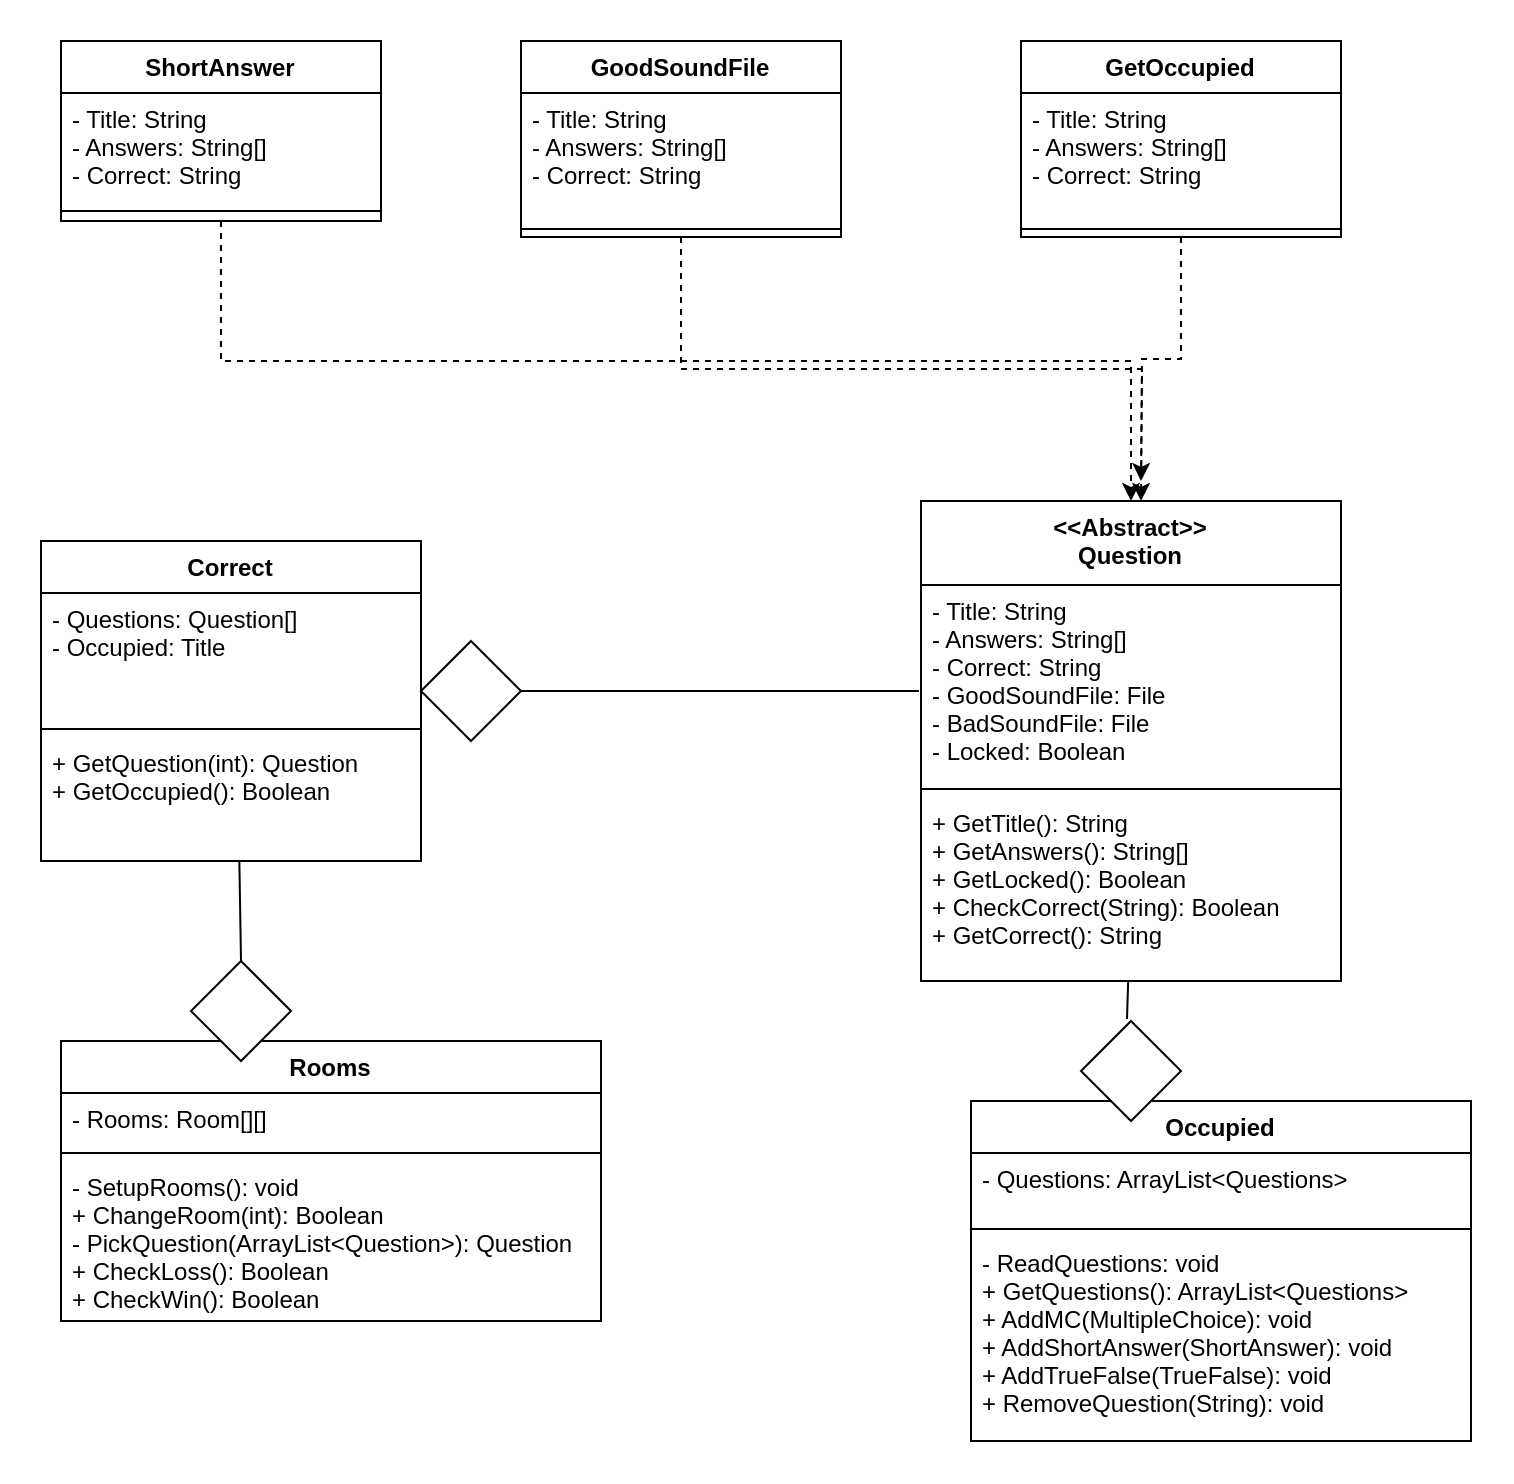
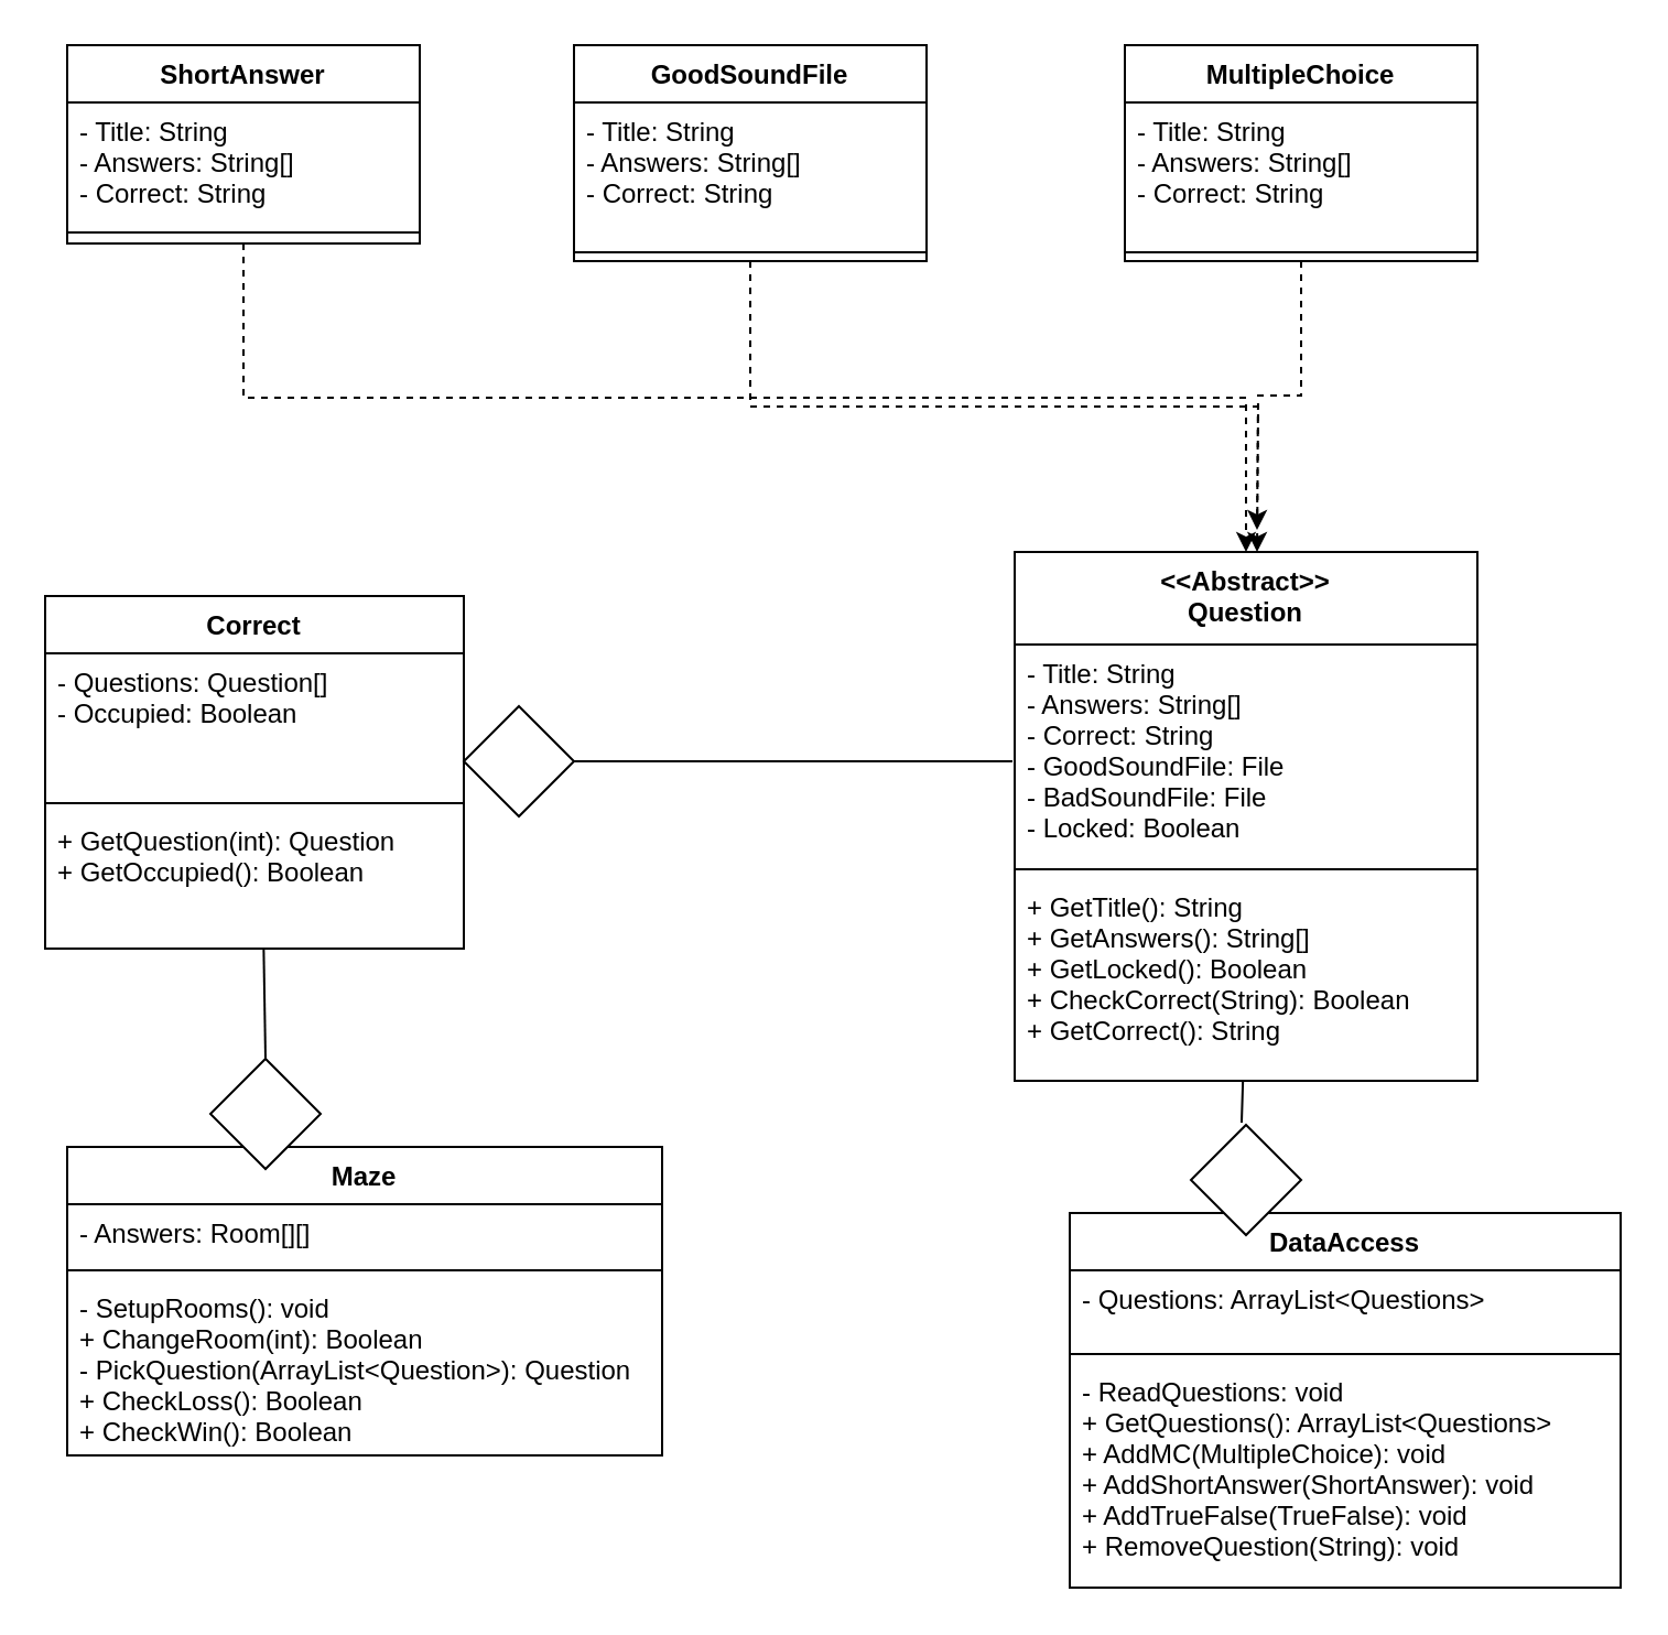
  <mxCell id="0" />
  <mxCell id="1" parent="0" />
- <mxCell id="2" value="Rooms" style="swimlane;fontStyle=1;align=center;verticalAlign=top;childLayout=stackLayout;horizontal=1;startSize=26;horizontalStack=0;resizeParent=1;resizeParentMax=0;resizeLast=0;collapsible=1;marginBottom=0;" parent="1" vertex="1"><mxGeometry x="30" y="520" width="270" height="140" as="geometry" /></mxCell>
- <mxCell id="3" value="- Rooms: Room[][]" style="text;strokeColor=none;fillColor=none;align=left;verticalAlign=top;spacingLeft=4;spacingRight=4;overflow=hidden;rotatable=0;points=[[0,0.5],[1,0.5]];portConstraint=eastwest;" parent="2" vertex="1"><mxGeometry y="26" width="270" height="26" as="geometry" /></mxCell>
+ <mxCell id="2" value="Maze" style="swimlane;fontStyle=1;align=center;verticalAlign=top;childLayout=stackLayout;horizontal=1;startSize=26;horizontalStack=0;resizeParent=1;resizeParentMax=0;resizeLast=0;collapsible=1;marginBottom=0;" parent="1" vertex="1"><mxGeometry x="30" y="520" width="270" height="140" as="geometry" /></mxCell>
+ <mxCell id="3" value="- Answers: Room[][]" style="text;strokeColor=none;fillColor=none;align=left;verticalAlign=top;spacingLeft=4;spacingRight=4;overflow=hidden;rotatable=0;points=[[0,0.5],[1,0.5]];portConstraint=eastwest;" parent="2" vertex="1"><mxGeometry y="26" width="270" height="26" as="geometry" /></mxCell>
  <mxCell id="4" value="" style="line;strokeWidth=1;fillColor=none;align=left;verticalAlign=middle;spacingTop=-1;spacingLeft=3;spacingRight=3;rotatable=0;labelPosition=right;points=[];portConstraint=eastwest;" parent="2" vertex="1"><mxGeometry y="52" width="270" height="8" as="geometry" /></mxCell>
  <mxCell id="5" value="- SetupRooms(): void&#10;+ ChangeRoom(int): Boolean&#10;- PickQuestion(ArrayList&lt;Question&gt;): Question&#10;+ CheckLoss(): Boolean&#10;+ CheckWin(): Boolean" style="text;strokeColor=none;fillColor=none;align=left;verticalAlign=top;spacingLeft=4;spacingRight=4;overflow=hidden;rotatable=0;points=[[0,0.5],[1,0.5]];portConstraint=eastwest;" parent="2" vertex="1"><mxGeometry y="60" width="270" height="80" as="geometry" /></mxCell>
  <mxCell id="6" value="Correct" style="swimlane;fontStyle=1;align=center;verticalAlign=top;childLayout=stackLayout;horizontal=1;startSize=26;horizontalStack=0;resizeParent=1;resizeParentMax=0;resizeLast=0;collapsible=1;marginBottom=0;" parent="1" vertex="1"><mxGeometry x="20" y="270" width="190" height="160" as="geometry" /></mxCell>
- <mxCell id="7" value="- Questions: Question[]&#10;- Occupied: Title" style="text;strokeColor=none;fillColor=none;align=left;verticalAlign=top;spacingLeft=4;spacingRight=4;overflow=hidden;rotatable=0;points=[[0,0.5],[1,0.5]];portConstraint=eastwest;" parent="6" vertex="1"><mxGeometry y="26" width="190" height="64" as="geometry" /></mxCell>
+ <mxCell id="7" value="- Questions: Question[]&#10;- Occupied: Boolean" style="text;strokeColor=none;fillColor=none;align=left;verticalAlign=top;spacingLeft=4;spacingRight=4;overflow=hidden;rotatable=0;points=[[0,0.5],[1,0.5]];portConstraint=eastwest;" parent="6" vertex="1"><mxGeometry y="26" width="190" height="64" as="geometry" /></mxCell>
  <mxCell id="8" value="" style="line;strokeWidth=1;fillColor=none;align=left;verticalAlign=middle;spacingTop=-1;spacingLeft=3;spacingRight=3;rotatable=0;labelPosition=right;points=[];portConstraint=eastwest;" parent="6" vertex="1"><mxGeometry y="90" width="190" height="8" as="geometry" /></mxCell>
  <mxCell id="9" value="+ GetQuestion(int): Question&#10;+ GetOccupied(): Boolean" style="text;strokeColor=none;fillColor=none;align=left;verticalAlign=top;spacingLeft=4;spacingRight=4;overflow=hidden;rotatable=0;points=[[0,0.5],[1,0.5]];portConstraint=eastwest;" parent="6" vertex="1"><mxGeometry y="98" width="190" height="62" as="geometry" /></mxCell>
  <mxCell id="10" value="" style="rhombus;whiteSpace=wrap;html=1;" parent="1" vertex="1"><mxGeometry x="95" y="480" width="50" height="50" as="geometry" /></mxCell>
  <mxCell id="11" value="" style="endArrow=none;html=1;entryX=0.522;entryY=1.006;entryDx=0;entryDy=0;entryPerimeter=0;exitX=0.5;exitY=0;exitDx=0;exitDy=0;" parent="1" source="10" target="9" edge="1"><mxGeometry width="50" height="50" relative="1" as="geometry"><mxPoint x="123.159" y="520" as="sourcePoint" /><mxPoint x="128.87" y="429.628" as="targetPoint" /></mxGeometry></mxCell>
  <mxCell id="12" value="" style="endArrow=none;html=1;exitX=1;exitY=0.5;exitDx=0;exitDy=0;" parent="1" source="17" edge="1"><mxGeometry width="50" height="50" relative="1" as="geometry"><mxPoint x="320" y="375" as="sourcePoint" /><mxPoint x="459" y="345" as="targetPoint" /></mxGeometry></mxCell>
  <mxCell id="13" value="&lt;&lt;Abstract&gt;&gt;&#10;Question" style="swimlane;fontStyle=1;align=center;verticalAlign=top;childLayout=stackLayout;horizontal=1;startSize=42;horizontalStack=0;resizeParent=1;resizeParentMax=0;resizeLast=0;collapsible=1;marginBottom=0;" parent="1" vertex="1"><mxGeometry x="460" y="250" width="210" height="240" as="geometry" /></mxCell>
  <mxCell id="14" value="- Title: String&#10;- Answers: String[]&#10;- Correct: String&#10;- GoodSoundFile: File&#10;- BadSoundFile: File&#10;- Locked: Boolean" style="text;strokeColor=none;fillColor=none;align=left;verticalAlign=top;spacingLeft=4;spacingRight=4;overflow=hidden;rotatable=0;points=[[0,0.5],[1,0.5]];portConstraint=eastwest;" parent="13" vertex="1"><mxGeometry y="42" width="210" height="98" as="geometry" /></mxCell>
  <mxCell id="15" value="" style="line;strokeWidth=1;fillColor=none;align=left;verticalAlign=middle;spacingTop=-1;spacingLeft=3;spacingRight=3;rotatable=0;labelPosition=right;points=[];portConstraint=eastwest;" parent="13" vertex="1"><mxGeometry y="140" width="210" height="8" as="geometry" /></mxCell>
  <mxCell id="16" value="+ GetTitle(): String&#10;+ GetAnswers(): String[]&#10;+ GetLocked(): Boolean&#10;+ CheckCorrect(String): Boolean&#10;+ GetCorrect(): String" style="text;strokeColor=none;fillColor=none;align=left;verticalAlign=top;spacingLeft=4;spacingRight=4;overflow=hidden;rotatable=0;points=[[0,0.5],[1,0.5]];portConstraint=eastwest;" parent="13" vertex="1"><mxGeometry y="148" width="210" height="92" as="geometry" /></mxCell>
  <mxCell id="17" value="" style="rhombus;whiteSpace=wrap;html=1;" parent="1" vertex="1"><mxGeometry x="210" y="320" width="50" height="50" as="geometry" /></mxCell>
  <mxCell id="18" style="edgeStyle=orthogonalEdgeStyle;rounded=0;orthogonalLoop=1;jettySize=auto;html=1;exitX=0.5;exitY=1;exitDx=0;exitDy=0;entryX=0.5;entryY=0;entryDx=0;entryDy=0;dashed=1;" parent="1" source="19" target="13" edge="1"><mxGeometry relative="1" as="geometry" /></mxCell>
  <mxCell id="19" value="ShortAnswer" style="swimlane;fontStyle=1;align=center;verticalAlign=top;childLayout=stackLayout;horizontal=1;startSize=26;horizontalStack=0;resizeParent=1;resizeParentMax=0;resizeLast=0;collapsible=1;marginBottom=0;" parent="1" vertex="1"><mxGeometry x="30" y="20" width="160" height="90" as="geometry" /></mxCell>
  <mxCell id="20" value="- Title: String&#10;- Answers: String[]&#10;- Correct: String&#10;" style="text;strokeColor=none;fillColor=none;align=left;verticalAlign=top;spacingLeft=4;spacingRight=4;overflow=hidden;rotatable=0;points=[[0,0.5],[1,0.5]];portConstraint=eastwest;" parent="19" vertex="1"><mxGeometry y="26" width="160" height="54" as="geometry" /></mxCell>
  <mxCell id="21" value="" style="line;strokeWidth=1;fillColor=none;align=left;verticalAlign=middle;spacingTop=-1;spacingLeft=3;spacingRight=3;rotatable=0;labelPosition=right;points=[];portConstraint=eastwest;" parent="19" vertex="1"><mxGeometry y="80" width="160" height="10" as="geometry" /></mxCell>
  <mxCell id="22" style="edgeStyle=orthogonalEdgeStyle;rounded=0;orthogonalLoop=1;jettySize=auto;html=1;exitX=0.5;exitY=1;exitDx=0;exitDy=0;dashed=1;" parent="1" source="23" edge="1"><mxGeometry relative="1" as="geometry"><mxPoint x="570" y="250" as="targetPoint" /></mxGeometry></mxCell>
  <mxCell id="23" value="GoodSoundFile" style="swimlane;fontStyle=1;align=center;verticalAlign=top;childLayout=stackLayout;horizontal=1;startSize=26;horizontalStack=0;resizeParent=1;resizeParentMax=0;resizeLast=0;collapsible=1;marginBottom=0;" parent="1" vertex="1"><mxGeometry x="260" y="20" width="160" height="98" as="geometry" /></mxCell>
  <mxCell id="24" value="- Title: String&#10;- Answers: String[]&#10;- Correct: String&#10;" style="text;strokeColor=none;fillColor=none;align=left;verticalAlign=top;spacingLeft=4;spacingRight=4;overflow=hidden;rotatable=0;points=[[0,0.5],[1,0.5]];portConstraint=eastwest;" parent="23" vertex="1"><mxGeometry y="26" width="160" height="64" as="geometry" /></mxCell>
  <mxCell id="25" value="" style="line;strokeWidth=1;fillColor=none;align=left;verticalAlign=middle;spacingTop=-1;spacingLeft=3;spacingRight=3;rotatable=0;labelPosition=right;points=[];portConstraint=eastwest;" parent="23" vertex="1"><mxGeometry y="90" width="160" height="8" as="geometry" /></mxCell>
  <mxCell id="26" style="edgeStyle=orthogonalEdgeStyle;rounded=0;orthogonalLoop=1;jettySize=auto;html=1;exitX=0.5;exitY=1;exitDx=0;exitDy=0;dashed=1;" parent="1" source="27" edge="1"><mxGeometry relative="1" as="geometry"><mxPoint x="570" y="240" as="targetPoint" /></mxGeometry></mxCell>
- <mxCell id="27" value="GetOccupied" style="swimlane;fontStyle=1;align=center;verticalAlign=top;childLayout=stackLayout;horizontal=1;startSize=26;horizontalStack=0;resizeParent=1;resizeParentMax=0;resizeLast=0;collapsible=1;marginBottom=0;" parent="1" vertex="1"><mxGeometry x="510" y="20" width="160" height="98" as="geometry" /></mxCell>
+ <mxCell id="27" value="MultipleChoice" style="swimlane;fontStyle=1;align=center;verticalAlign=top;childLayout=stackLayout;horizontal=1;startSize=26;horizontalStack=0;resizeParent=1;resizeParentMax=0;resizeLast=0;collapsible=1;marginBottom=0;" parent="1" vertex="1"><mxGeometry x="510" y="20" width="160" height="98" as="geometry" /></mxCell>
  <mxCell id="28" value="- Title: String&#10;- Answers: String[]&#10;- Correct: String&#10;" style="text;strokeColor=none;fillColor=none;align=left;verticalAlign=top;spacingLeft=4;spacingRight=4;overflow=hidden;rotatable=0;points=[[0,0.5],[1,0.5]];portConstraint=eastwest;" parent="27" vertex="1"><mxGeometry y="26" width="160" height="64" as="geometry" /></mxCell>
  <mxCell id="29" value="" style="line;strokeWidth=1;fillColor=none;align=left;verticalAlign=middle;spacingTop=-1;spacingLeft=3;spacingRight=3;rotatable=0;labelPosition=right;points=[];portConstraint=eastwest;" parent="27" vertex="1"><mxGeometry y="90" width="160" height="8" as="geometry" /></mxCell>
- <mxCell id="30" value="Occupied" style="swimlane;fontStyle=1;align=center;verticalAlign=top;childLayout=stackLayout;horizontal=1;startSize=26;horizontalStack=0;resizeParent=1;resizeParentMax=0;resizeLast=0;collapsible=1;marginBottom=0;" parent="1" vertex="1"><mxGeometry x="485" y="550" width="250" height="170" as="geometry" /></mxCell>
+ <mxCell id="30" value="DataAccess" style="swimlane;fontStyle=1;align=center;verticalAlign=top;childLayout=stackLayout;horizontal=1;startSize=26;horizontalStack=0;resizeParent=1;resizeParentMax=0;resizeLast=0;collapsible=1;marginBottom=0;" parent="1" vertex="1"><mxGeometry x="485" y="550" width="250" height="170" as="geometry" /></mxCell>
  <mxCell id="31" value="- Questions: ArrayList&lt;Questions&gt;&#10;" style="text;strokeColor=none;fillColor=none;align=left;verticalAlign=top;spacingLeft=4;spacingRight=4;overflow=hidden;rotatable=0;points=[[0,0.5],[1,0.5]];portConstraint=eastwest;" parent="30" vertex="1"><mxGeometry y="26" width="250" height="34" as="geometry" /></mxCell>
  <mxCell id="32" value="" style="line;strokeWidth=1;fillColor=none;align=left;verticalAlign=middle;spacingTop=-1;spacingLeft=3;spacingRight=3;rotatable=0;labelPosition=right;points=[];portConstraint=eastwest;" parent="30" vertex="1"><mxGeometry y="60" width="250" height="8" as="geometry" /></mxCell>
  <mxCell id="33" value="- ReadQuestions: void&#10;+ GetQuestions(): ArrayList&lt;Questions&gt;&#10;+ AddMC(MultipleChoice): void&#10;+ AddShortAnswer(ShortAnswer): void&#10;+ AddTrueFalse(TrueFalse): void&#10;+ RemoveQuestion(String): void" style="text;strokeColor=none;fillColor=none;align=left;verticalAlign=top;spacingLeft=4;spacingRight=4;overflow=hidden;rotatable=0;points=[[0,0.5],[1,0.5]];portConstraint=eastwest;" parent="30" vertex="1"><mxGeometry y="68" width="250" height="102" as="geometry" /></mxCell>
  <mxCell id="34" value="" style="endArrow=none;html=1;" parent="1" target="16" edge="1"><mxGeometry width="50" height="50" relative="1" as="geometry"><mxPoint x="563" y="509" as="sourcePoint" /><mxPoint x="615" y="480" as="targetPoint" /></mxGeometry></mxCell>
  <mxCell id="35" value="" style="rhombus;whiteSpace=wrap;html=1;" parent="1" vertex="1"><mxGeometry x="540" y="510" width="50" height="50" as="geometry" /></mxCell>
